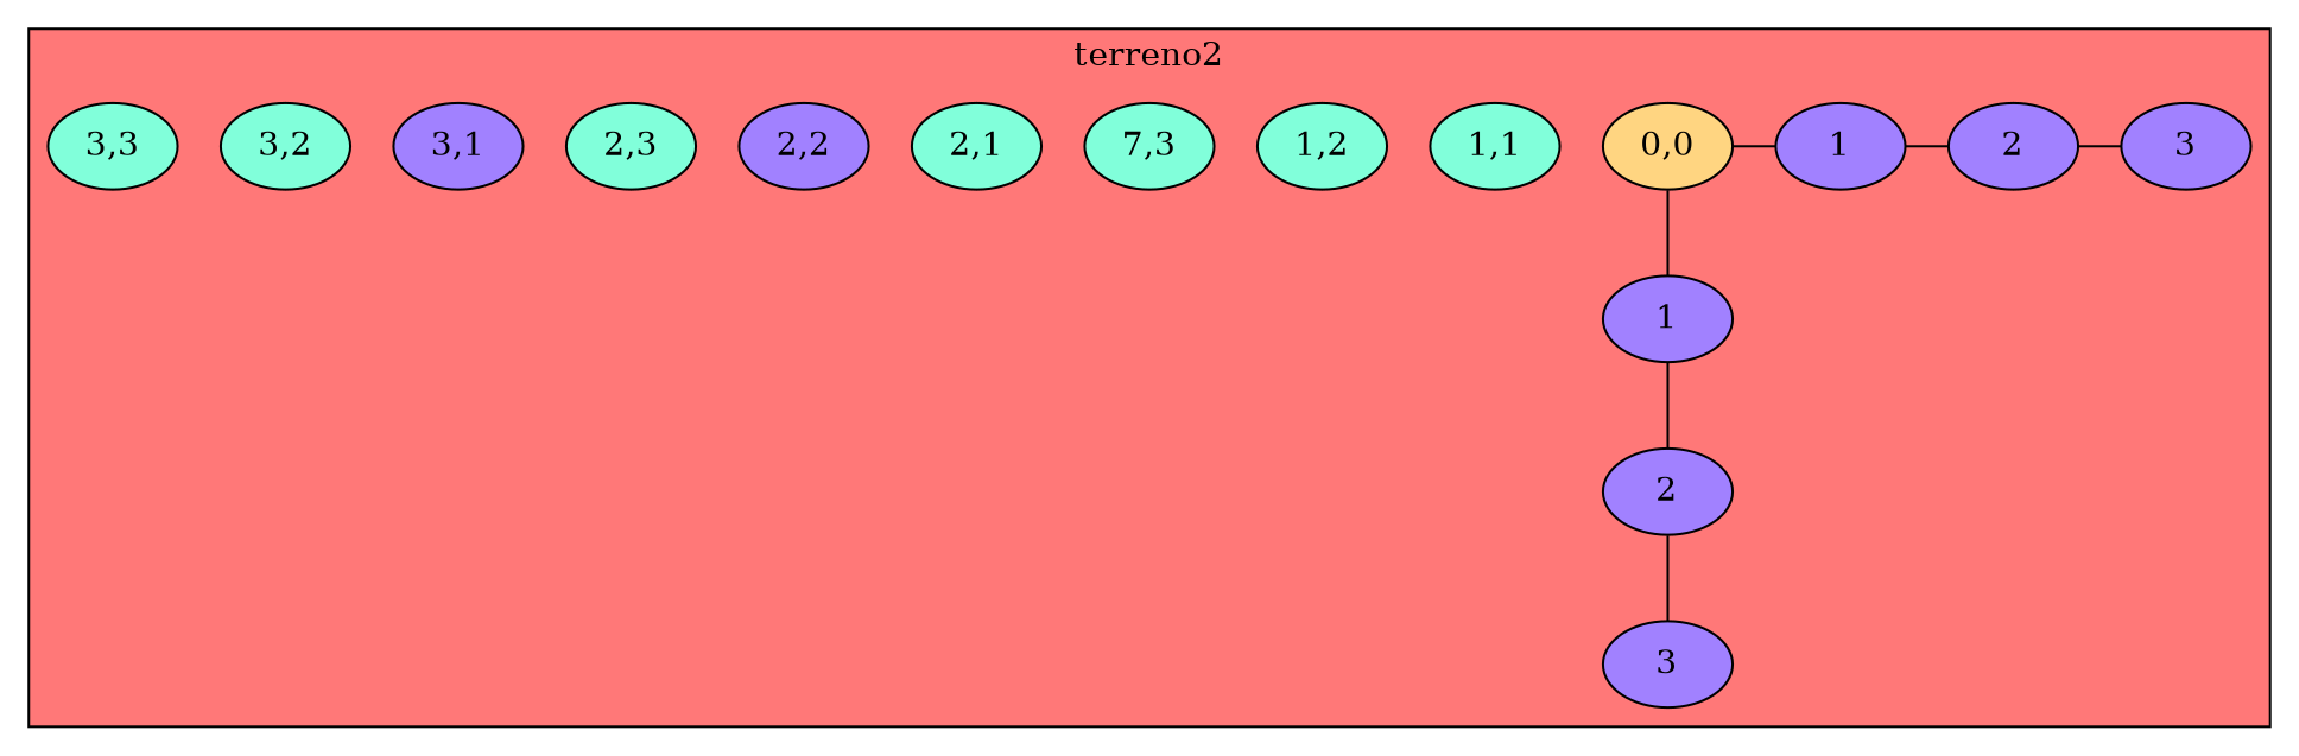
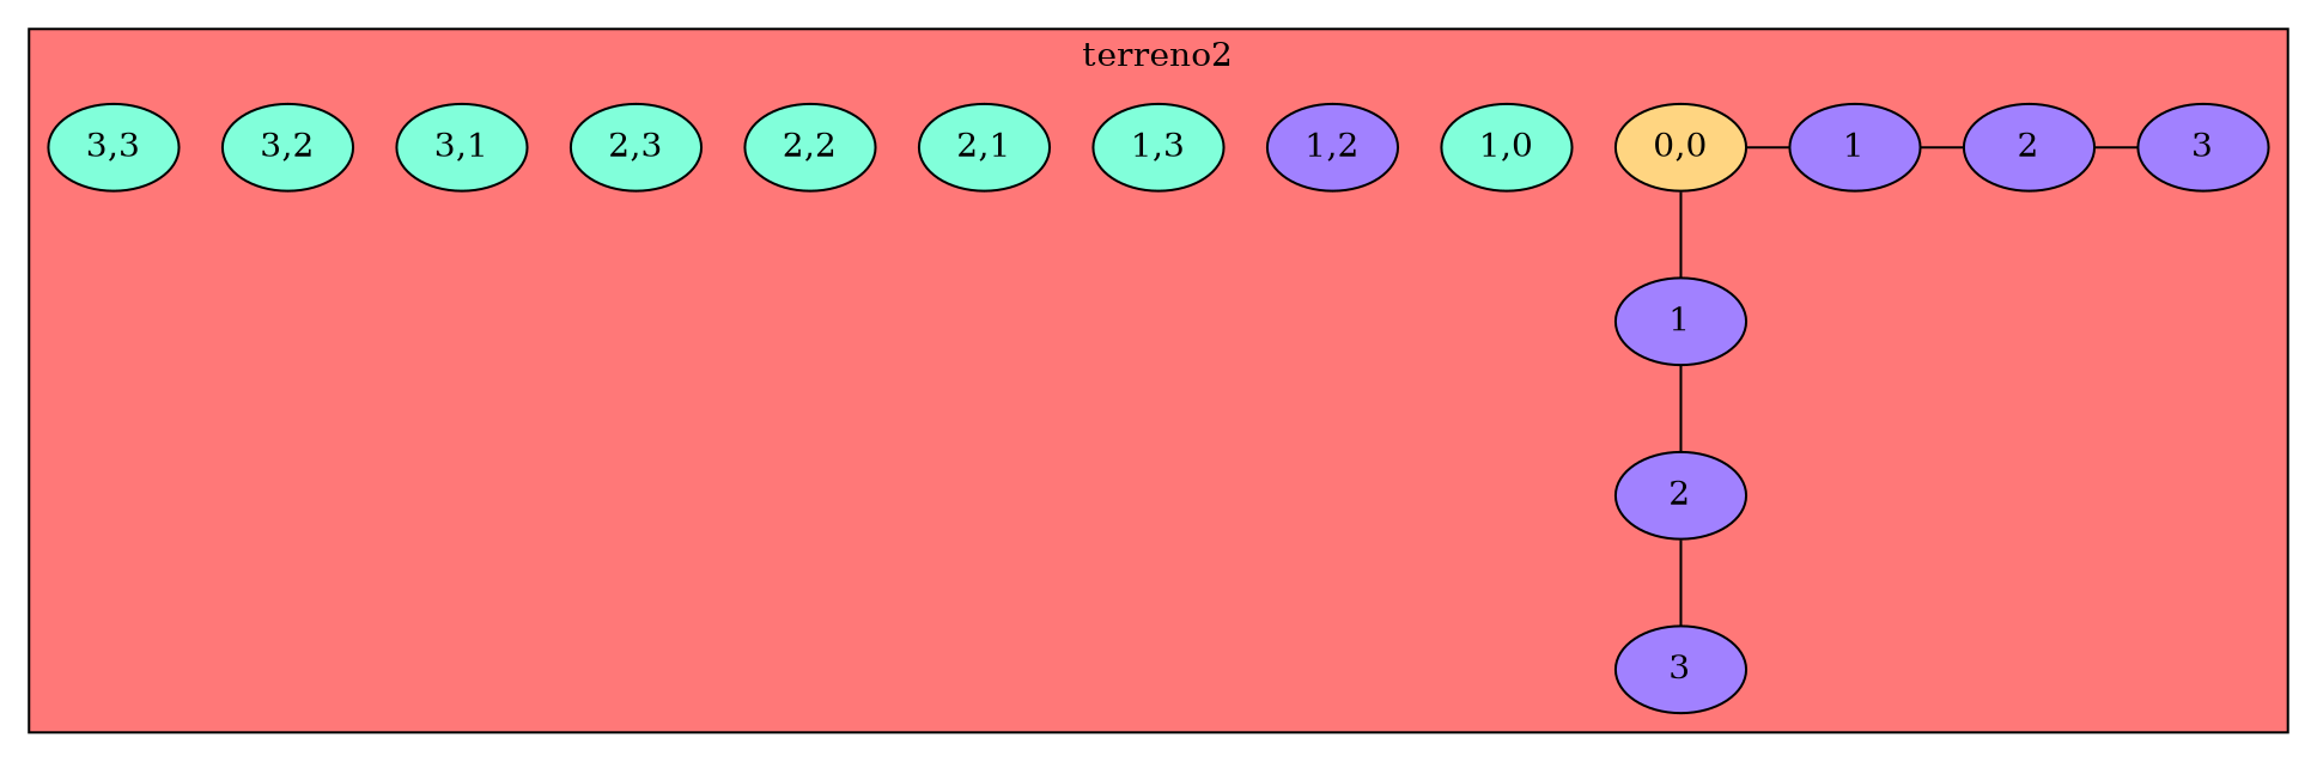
  graph {
    fontname="DejaVu Serif"
    node [fillcolor="#81FFDA" fontname="DejaVu Serif" shape=oval style=filled group=2]
    edge [fontname="DejaVu Serif"]
    n1 [fillcolor="#FFD581" label="0,0" group=""]
    n2 [fillcolor="#A181FF" group=1 label=1]
    n3 [fillcolor="#A181FF" label=2]
    n4 [fillcolor="#A181FF" group=3 label=3]
    n5 [fillcolor="#A181FF" group=1 label=1]
    n6 [fillcolor="#A181FF" label=2]
    n7 [fillcolor="#A181FF" group=3 label=3]
-   n8 [label="1,1"]
-   n9 [group=3 label="1,2"]
-   n10 [group=4 label="7,3"]
+   n8 [label="1,0"]
+   n9 [fillcolor="#A181FF" group=3 label="1,2"]
+   n10 [group=4 label="1,3"]
    n11 [label="2,1"]
-   n12 [fillcolor="#A181FF" group=3 label="2,2"]
+   n12 [group=3 label="2,2"]
    n13 [group=4 label="2,3"]
-   n14 [fillcolor="#A181FF" label="3,1"]
+   n14 [label="3,1"]
    n15 [group=3 label="3,2"]
    n16 [group=4 label="3,3"]
    subgraph cluster_1 {
      bgcolor="#FF7878"
      label=" terreno2 "
      n5
      n6
      n7
      n8
      n9
      n10
      n11
      n12
      n13
      n14
      n15
      n16
      subgraph sub_2 {
        bgcolor="#FF7878"
        label=" terreno1 "
        rank=same
        n1
        n2
        n3
        n4
      }
    }
    n1 -- n2
    n1 -- n5
    n2 -- n3
    n3 -- n4
    n5 -- n6
    n6 -- n7
  }
